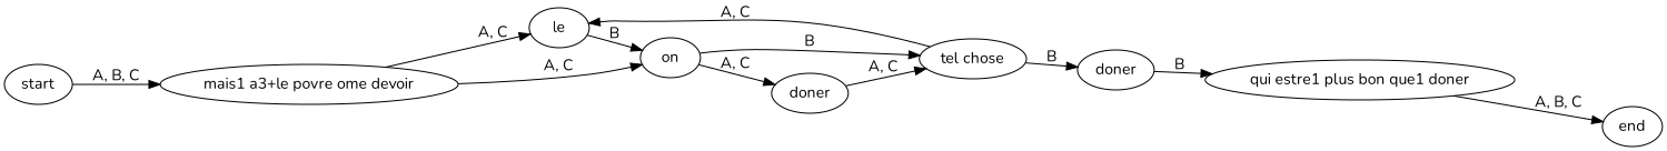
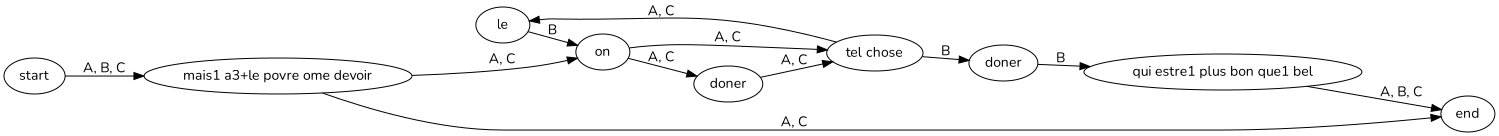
  digraph {
    fontname=Nunito
    rankdir=LR
    node [fontname=Nunito]
    edge [fontname=Nunito]
    n1 [label=start]
    n2 [label="mais1 a3+le povre ome devoir"]
    n3 [label=le]
    n4 [label=on]
    n5 [label=doner]
    n6 [label="tel chose"]
    n7 [label=doner]
-   n8 [label="qui estre1 plus bon que1 doner"]
+   n8 [label="qui estre1 plus bon que1 bel"]
    n9 [label=end]
    subgraph sub_1 {
      rank=same
      n1
    }
    subgraph sub_2 {
      rank=same
      n2
    }
    subgraph sub_3 {
      rank=same
      n3
    }
    subgraph sub_4 {
      rank=same
      n4
    }
    subgraph sub_5 {
      rank=same
      n5
    }
    subgraph sub_6 {
      rank=same
      n6
    }
    subgraph sub_7 {
      rank=same
      n7
    }
    subgraph sub_8 {
      rank=same
      n8
    }
    subgraph sub_9 {
      rank=same
      n9
    }
    n1 -> n2 [label="A, B, C"]
-   n2 -> n3 [label="A, C"]
+   n2 -> n9 [label="A, C"]
    n2 -> n4 [label="A, C"]
    n3 -> n4 [label=B]
    n4 -> n5 [label="A, C"]
-   n4 -> n6 [label=B]
+   n4 -> n6 [label="A, C"]
    n5 -> n6 [label="A, C"]
    n6 -> n3 [label="A, C"]
    n6 -> n7 [label=B]
    n7 -> n8 [label=B]
    n8 -> n9 [label="A, B, C"]
  }
